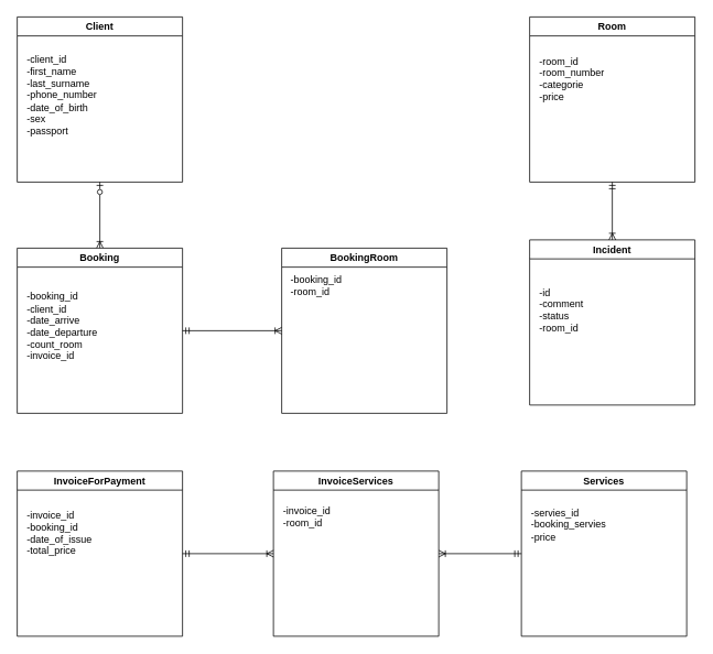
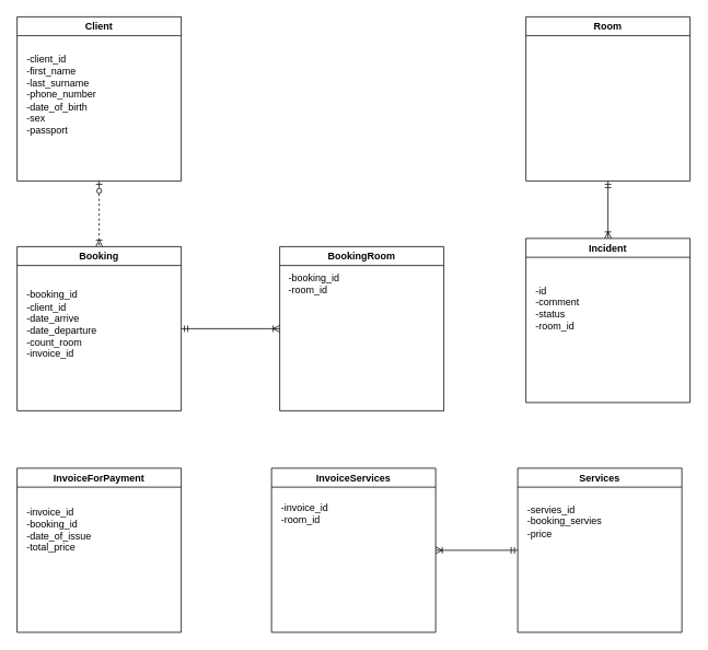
  <mxCell id="0" />
  <mxCell id="1" parent="0" />
- <mxCell id="2" style="edgeStyle=orthogonalEdgeStyle;rounded=0;orthogonalLoop=1;jettySize=auto;html=1;exitX=0.5;exitY=1;exitDx=0;exitDy=0;entryX=0.5;entryY=0;entryDx=0;entryDy=0;horizontal=1;endArrow=ERoneToMany;endFill=0;startArrow=ERzeroToOne;startFill=0;" parent="1" source="3" target="13" edge="1"><mxGeometry relative="1" as="geometry" /></mxCell>
+ <mxCell id="2" style="edgeStyle=orthogonalEdgeStyle;rounded=0;orthogonalLoop=1;jettySize=auto;html=1;exitX=0.5;exitY=1;exitDx=0;exitDy=0;entryX=0.5;entryY=0;entryDx=0;entryDy=0;horizontal=1;endArrow=ERoneToMany;endFill=0;startArrow=ERzeroToOne;startFill=0;dashed=1;" parent="1" source="3" target="13" edge="1"><mxGeometry relative="1" as="geometry" /></mxCell>
  <mxCell id="3" value="Client" style="swimlane;whiteSpace=wrap;html=1;" parent="1" vertex="1"><mxGeometry x="20" y="20" width="200" height="200" as="geometry" /></mxCell>
  <mxCell id="4" value="-client_id&lt;br&gt;-first_name&lt;br&gt;-last_surname&lt;br&gt;-phone_number&lt;br&gt;-date_of_birth&lt;br&gt;-sex&lt;br&gt;-passport" style="text;html=1;align=left;verticalAlign=middle;resizable=0;points=[];autosize=1;strokeColor=none;fillColor=none;" parent="3" vertex="1"><mxGeometry x="10" y="40" width="110" height="110" as="geometry" /></mxCell>
  <mxCell id="5" style="edgeStyle=orthogonalEdgeStyle;rounded=0;orthogonalLoop=1;jettySize=auto;html=1;exitX=0;exitY=0.5;exitDx=0;exitDy=0;entryX=1;entryY=0.5;entryDx=0;entryDy=0;startArrow=ERoneToMany;startFill=0;endArrow=ERmandOne;endFill=0;" parent="1" source="6" target="13" edge="1"><mxGeometry relative="1" as="geometry" /></mxCell>
  <mxCell id="6" value="BookingRoom" style="swimlane;whiteSpace=wrap;html=1;" parent="1" vertex="1"><mxGeometry x="340" y="300" width="200" height="200" as="geometry" /></mxCell>
  <mxCell id="7" value="-booking_id&lt;br&gt;-room_id" style="text;html=1;align=left;verticalAlign=middle;resizable=0;points=[];autosize=1;strokeColor=none;fillColor=none;" parent="6" vertex="1"><mxGeometry x="9" y="25" width="90" height="40" as="geometry" /></mxCell>
  <mxCell id="8" style="edgeStyle=orthogonalEdgeStyle;rounded=0;orthogonalLoop=1;jettySize=auto;html=1;exitX=0.5;exitY=1;exitDx=0;exitDy=0;entryX=0.5;entryY=0;entryDx=0;entryDy=0;startArrow=ERmandOne;startFill=0;endArrow=ERoneToMany;endFill=0;" parent="1" source="9" target="11" edge="1"><mxGeometry relative="1" as="geometry" /></mxCell>
  <mxCell id="9" value="Room" style="swimlane;whiteSpace=wrap;html=1;" parent="1" vertex="1"><mxGeometry x="640" y="20" width="200" height="200" as="geometry" /></mxCell>
- <mxCell id="10" value="-room_id&lt;br&gt;-room_number&lt;br&gt;-categorie&lt;br&gt;-price" style="text;html=1;align=left;verticalAlign=middle;resizable=0;points=[];autosize=1;strokeColor=none;fillColor=none;" parent="9" vertex="1"><mxGeometry x="10" y="40" width="100" height="70" as="geometry" /></mxCell>
  <mxCell id="11" value="Incident" style="swimlane;whiteSpace=wrap;html=1;" parent="1" vertex="1"><mxGeometry x="640" y="290" width="200" height="200" as="geometry" /></mxCell>
  <mxCell id="12" value="-id&lt;br&gt;-comment&lt;br&gt;-status&lt;br&gt;-room_id" style="text;html=1;align=left;verticalAlign=middle;resizable=0;points=[];autosize=1;strokeColor=none;fillColor=none;" parent="11" vertex="1"><mxGeometry x="10" y="50" width="80" height="70" as="geometry" /></mxCell>
  <mxCell id="13" value="Booking" style="swimlane;whiteSpace=wrap;html=1;" parent="1" vertex="1"><mxGeometry x="20" y="300" width="200" height="200" as="geometry" /></mxCell>
  <mxCell id="14" value="-booking_id&lt;br&gt;-client_id&lt;br&gt;-date_arrive&lt;br&gt;-date_departure&lt;br&gt;-count_room&lt;br&gt;-invoice_id" style="text;html=1;align=left;verticalAlign=middle;resizable=0;points=[];autosize=1;strokeColor=none;fillColor=none;" parent="13" vertex="1"><mxGeometry x="10" y="45" width="110" height="100" as="geometry" /></mxCell>
  <mxCell id="15" value="Services" style="swimlane;whiteSpace=wrap;html=1;" parent="1" vertex="1"><mxGeometry x="630" y="570" width="200" height="200" as="geometry" /></mxCell>
  <mxCell id="16" value="-servies_id&lt;br&gt;-booking_servies&lt;br&gt;-price&lt;br&gt;" style="text;html=1;align=left;verticalAlign=middle;resizable=0;points=[];autosize=1;strokeColor=none;fillColor=none;" parent="15" vertex="1"><mxGeometry x="10" y="35" width="100" height="60" as="geometry" /></mxCell>
- <mxCell id="17" style="edgeStyle=orthogonalEdgeStyle;rounded=0;orthogonalLoop=1;jettySize=auto;html=1;exitX=1;exitY=0.5;exitDx=0;exitDy=0;entryX=0;entryY=0.5;entryDx=0;entryDy=0;endArrow=ERoneToMany;endFill=0;startArrow=ERmandOne;startFill=0;" parent="1" source="18" target="21" edge="1"><mxGeometry relative="1" as="geometry" /></mxCell>
  <mxCell id="18" value="InvoiceForPayment" style="swimlane;whiteSpace=wrap;html=1;" parent="1" vertex="1"><mxGeometry x="20" y="570" width="200" height="200" as="geometry" /></mxCell>
  <mxCell id="19" value="-invoice_id&lt;br&gt;-booking_id&lt;br&gt;-date_of_issue&lt;br&gt;-total_price" style="text;html=1;align=left;verticalAlign=middle;resizable=0;points=[];autosize=1;strokeColor=none;fillColor=none;" parent="18" vertex="1"><mxGeometry x="10" y="40" width="100" height="70" as="geometry" /></mxCell>
  <mxCell id="20" style="edgeStyle=orthogonalEdgeStyle;rounded=0;orthogonalLoop=1;jettySize=auto;html=1;exitX=1;exitY=0.5;exitDx=0;exitDy=0;entryX=0;entryY=0.5;entryDx=0;entryDy=0;endArrow=ERmandOne;endFill=0;startArrow=ERoneToMany;startFill=0;" parent="1" source="21" target="15" edge="1"><mxGeometry relative="1" as="geometry" /></mxCell>
  <mxCell id="21" value="InvoiceServices" style="swimlane;whiteSpace=wrap;html=1;" parent="1" vertex="1"><mxGeometry x="330" y="570" width="200" height="200" as="geometry" /></mxCell>
  <mxCell id="22" value="-invoice_id&lt;br&gt;-room_id" style="text;html=1;align=left;verticalAlign=middle;resizable=0;points=[];autosize=1;strokeColor=none;fillColor=none;" parent="21" vertex="1"><mxGeometry x="10" y="35" width="80" height="40" as="geometry" /></mxCell>
